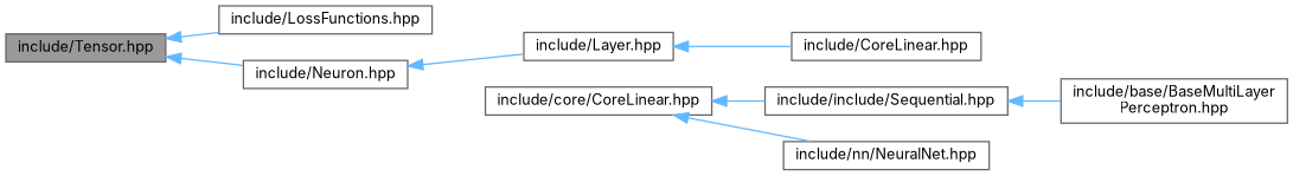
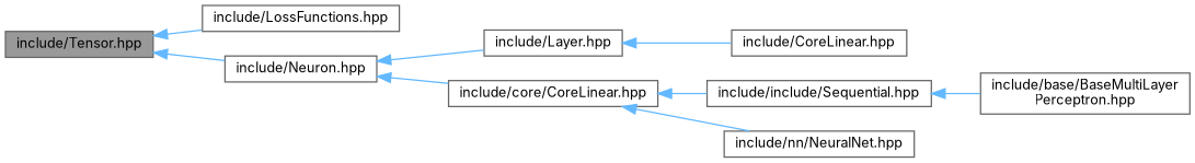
  digraph {
    fontname=Inter
    rankdir=LR
    node [color=grey40 fillcolor=white fontname=Inter fontsize=10 shape=box style=filled]
    edge [color=steelblue1 dir=back fontname=Inter fontsize=10 labelfontname=Helvetica labelfontsize=10 style=solid]
    n1 [color=gray40 fillcolor=grey60 fontcolor=black height=0.2 label="include/Tensor.hpp" width=0.4]
    n2 [height=0.2 label="include/LossFunctions.hpp" width=0.4]
    n3 [height=0.2 label="include/Neuron.hpp" width=0.4]
    n4 [height=0.2 label="include/Layer.hpp" width=0.4]
    n5 [height=0.2 label="include/core/CoreLinear.hpp" width=0.4]
    n6 [height=0.2 label="include/CoreLinear.hpp" width=0.4]
    n7 [height=0.2 label="include/include/Sequential.hpp" width=0.4]
    n8 [height=0.2 label="include/nn/NeuralNet.hpp" width=0.4]
    n9 [height=0.2 label="include/base/BaseMultiLayer\lPerceptron.hpp" width=0.4]
    n1 -> n2
    n1 -> n3
    n3 -> n4
+   n3 -> n5
    n4 -> n6
    n5 -> n7
    n5 -> n8
    n7 -> n9
  }
